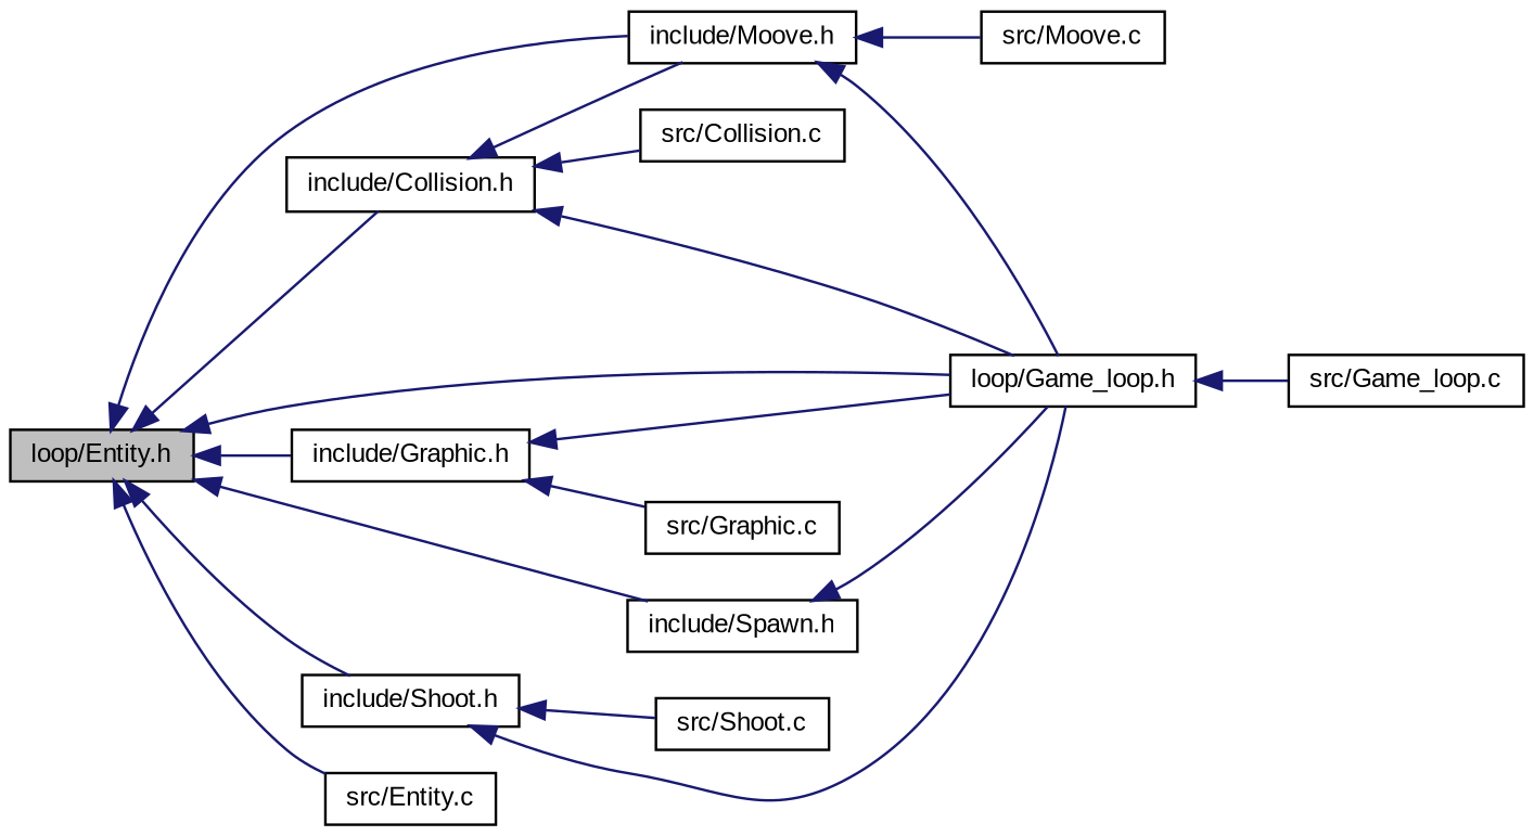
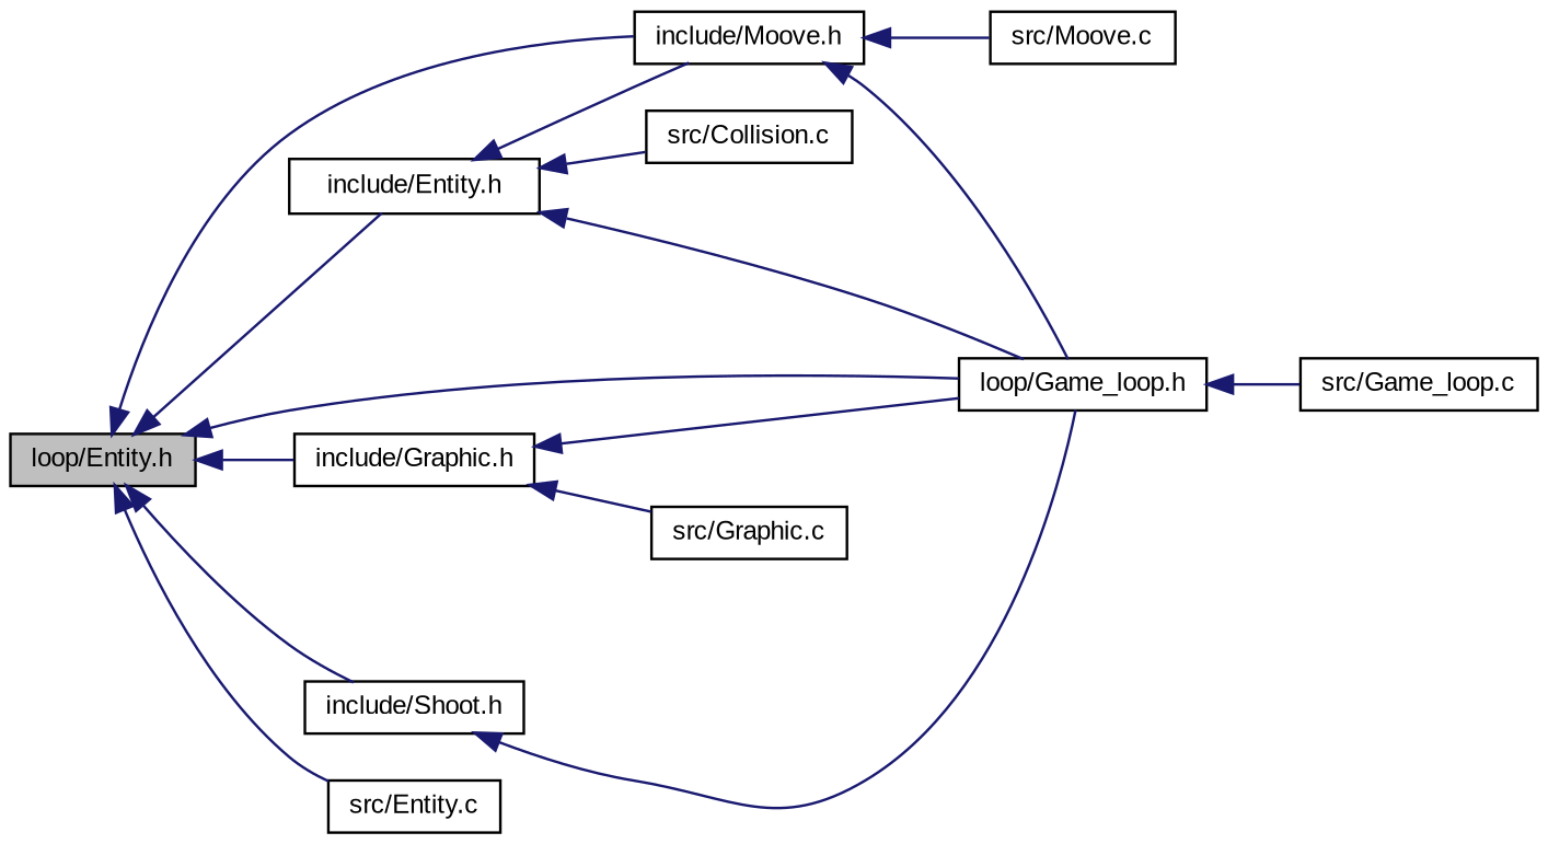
  digraph {
    fontname="Liberation Sans"
    rankdir=LR
    node [color=black fillcolor=white fontname="Liberation Sans" fontsize=10 shape=record style=filled]
    edge [color=midnightblue dir=back fontname="Liberation Sans" fontsize=10 labelfontname=Helvetica labelfontsize=10 style=solid]
    n1 [fillcolor=grey75 fontcolor=black height=0.2 label="loop/Entity.h" width=0.4]
-   n2 [height=0.2 label="include/Collision.h" width=0.4]
+   n2 [height=0.2 label="include/Entity.h" width=0.4]
    n3 [height=0.2 label="loop/Game_loop.h" width=0.4]
    n4 [height=0.2 label="include/Moove.h" width=0.4]
    n5 [height=0.2 label="include/Graphic.h" width=0.4]
-   n6 [height=0.2 label="include/Spawn.h" width=0.4]
    n7 [height=0.2 label="include/Shoot.h" width=0.4]
    n8 [height=0.2 label="src/Entity.c" width=0.4]
    n9 [height=0.2 label="src/Collision.c" width=0.4]
    n10 [height=0.2 label="src/Game_loop.c" width=0.4]
    n11 [height=0.2 label="src/Moove.c" width=0.4]
    n12 [height=0.2 label="src/Graphic.c" width=0.4]
-   n13 [height=0.2 label="src/Shoot.c" width=0.4]
    n1 -> n2
    n1 -> n3
    n1 -> n4
    n1 -> n5
-   n1 -> n6
    n1 -> n7
    n1 -> n8
    n2 -> n3
    n2 -> n4
    n2 -> n9
    n3 -> n10
    n4 -> n3
    n4 -> n11
    n5 -> n3
    n5 -> n12
-   n6 -> n3
    n7 -> n3
-   n7 -> n13
  }
